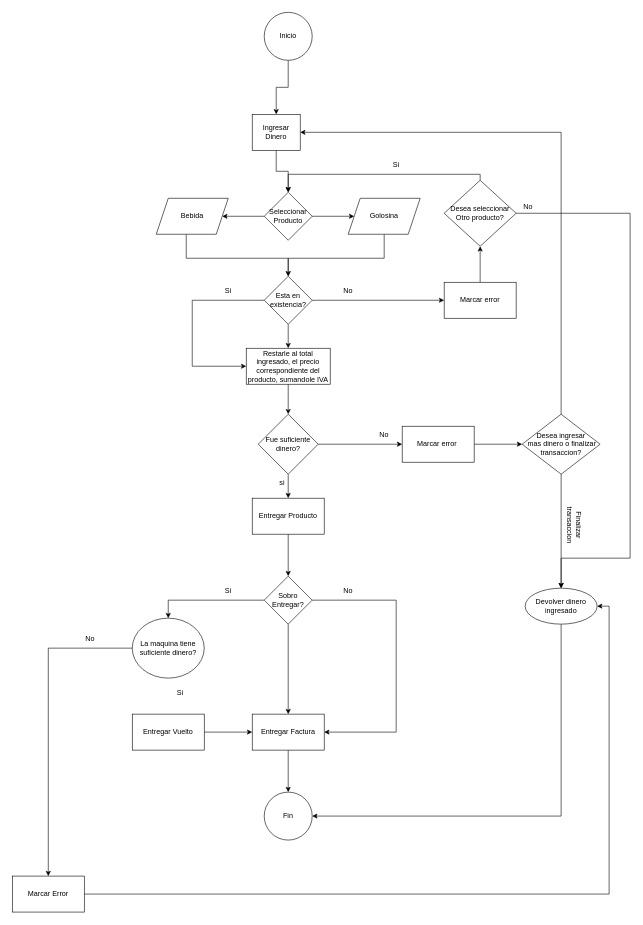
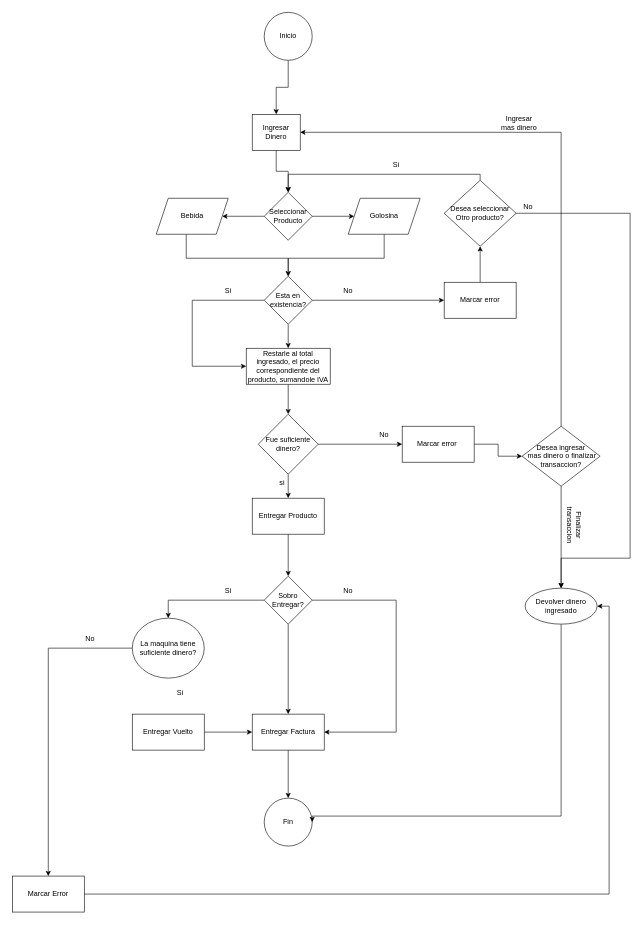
  <mxCell id="0" />
  <mxCell id="1" parent="0" />
  <mxCell id="2" value="" style="edgeStyle=orthogonalEdgeStyle;rounded=0;orthogonalLoop=1;jettySize=auto;html=1;" edge="1" parent="1" source="3" target="5"><mxGeometry relative="1" as="geometry" /></mxCell>
  <mxCell id="3" value="Inicio" style="ellipse;whiteSpace=wrap;html=1;aspect=fixed;" vertex="1" parent="1"><mxGeometry x="440" y="20" width="80" height="80" as="geometry" /></mxCell>
  <mxCell id="4" value="" style="edgeStyle=orthogonalEdgeStyle;rounded=0;orthogonalLoop=1;jettySize=auto;html=1;" edge="1" parent="1" source="5" target="8"><mxGeometry relative="1" as="geometry" /></mxCell>
  <mxCell id="5" value="Ingresar Dinero" style="whiteSpace=wrap;html=1;" vertex="1" parent="1"><mxGeometry x="420" y="190" width="80" height="60" as="geometry" /></mxCell>
  <mxCell id="6" style="edgeStyle=orthogonalEdgeStyle;rounded=0;orthogonalLoop=1;jettySize=auto;html=1;entryX=1;entryY=0.5;entryDx=0;entryDy=0;" edge="1" parent="1" source="8" target="12"><mxGeometry relative="1" as="geometry" /></mxCell>
  <mxCell id="7" style="edgeStyle=orthogonalEdgeStyle;rounded=0;orthogonalLoop=1;jettySize=auto;html=1;" edge="1" parent="1" source="8" target="10"><mxGeometry relative="1" as="geometry" /></mxCell>
  <mxCell id="8" value="Seleccionar Producto" style="rhombus;whiteSpace=wrap;html=1;" vertex="1" parent="1"><mxGeometry x="440" y="320" width="80" height="80" as="geometry" /></mxCell>
  <mxCell id="9" style="edgeStyle=orthogonalEdgeStyle;rounded=0;orthogonalLoop=1;jettySize=auto;html=1;entryX=0.5;entryY=0;entryDx=0;entryDy=0;endArrow=open;" edge="1" parent="1" source="10" target="36"><mxGeometry relative="1" as="geometry"><mxPoint x="540" y="500" as="targetPoint" /><Array as="points"><mxPoint x="640" y="430" /><mxPoint x="480" y="430" /></Array></mxGeometry></mxCell>
  <mxCell id="10" value="Golosina" style="shape=parallelogram;perimeter=parallelogramPerimeter;whiteSpace=wrap;html=1;fixedSize=1;" vertex="1" parent="1"><mxGeometry x="580" y="330" width="120" height="60" as="geometry" /></mxCell>
  <mxCell id="11" style="edgeStyle=orthogonalEdgeStyle;rounded=0;orthogonalLoop=1;jettySize=auto;html=1;entryX=0.5;entryY=0;entryDx=0;entryDy=0;" edge="1" parent="1" source="12" target="36"><mxGeometry relative="1" as="geometry"><mxPoint x="420" y="500" as="targetPoint" /><Array as="points"><mxPoint x="310" y="430" /><mxPoint x="480" y="430" /></Array></mxGeometry></mxCell>
  <mxCell id="12" value="Bebida" style="shape=parallelogram;perimeter=parallelogramPerimeter;whiteSpace=wrap;html=1;fixedSize=1;" vertex="1" parent="1"><mxGeometry x="260" y="330" width="120" height="60" as="geometry" /></mxCell>
  <mxCell id="13" value="" style="edgeStyle=orthogonalEdgeStyle;rounded=0;orthogonalLoop=1;jettySize=auto;html=1;exitX=0.5;exitY=1;exitDx=0;exitDy=0;" edge="1" parent="1" source="36" target="15"><mxGeometry relative="1" as="geometry"><mxPoint x="480" y="530" as="sourcePoint" /></mxGeometry></mxCell>
  <mxCell id="14" value="" style="edgeStyle=orthogonalEdgeStyle;rounded=0;orthogonalLoop=1;jettySize=auto;html=1;" edge="1" parent="1" source="15" target="25"><mxGeometry relative="1" as="geometry" /></mxCell>
  <mxCell id="15" value="Restarle al total ingresado, el precio correspondiente del producto, sumandole IVA" style="whiteSpace=wrap;html=1;rounded=0;" vertex="1" parent="1"><mxGeometry x="410" y="580" width="140" height="60" as="geometry" /></mxCell>
  <mxCell id="16" value="" style="edgeStyle=orthogonalEdgeStyle;rounded=0;orthogonalLoop=1;jettySize=auto;html=1;" edge="1" parent="1" source="17" target="21"><mxGeometry relative="1" as="geometry" /></mxCell>
  <mxCell id="17" value="Entregar Producto" style="whiteSpace=wrap;html=1;rounded=0;" vertex="1" parent="1"><mxGeometry x="420" y="830" width="120" height="60" as="geometry" /></mxCell>
  <mxCell id="18" value="" style="edgeStyle=orthogonalEdgeStyle;rounded=0;orthogonalLoop=1;jettySize=auto;html=1;entryX=0.5;entryY=0;entryDx=0;entryDy=0;" edge="1" parent="1" source="21" target="50"><mxGeometry relative="1" as="geometry"><mxPoint x="280" y="1060" as="targetPoint" /></mxGeometry></mxCell>
  <mxCell id="19" value="" style="edgeStyle=orthogonalEdgeStyle;rounded=0;orthogonalLoop=1;jettySize=auto;html=1;entryX=1;entryY=0.5;entryDx=0;entryDy=0;" edge="1" parent="1" source="21" target="33"><mxGeometry relative="1" as="geometry"><mxPoint x="520" y="1140" as="targetPoint" /><Array as="points"><mxPoint x="660" y="1000" /><mxPoint x="660" y="1220" /></Array></mxGeometry></mxCell>
  <mxCell id="20" value="" style="edgeStyle=orthogonalEdgeStyle;rounded=0;orthogonalLoop=1;jettySize=auto;html=1;" edge="1" parent="1" source="21" target="33"><mxGeometry relative="1" as="geometry" /></mxCell>
  <mxCell id="21" value="Sobro Entregar?" style="rhombus;whiteSpace=wrap;html=1;rounded=0;" vertex="1" parent="1"><mxGeometry x="440" y="960" width="80" height="80" as="geometry" /></mxCell>
- <mxCell id="22" value="Fin" style="ellipse;whiteSpace=wrap;html=1;rounded=0;" vertex="1" parent="1"><mxGeometry x="440" y="1320" width="80" height="80" as="geometry" /></mxCell>
+ <mxCell id="22" value="Fin" style="ellipse;whiteSpace=wrap;html=1;rounded=0;" vertex="1" parent="1"><mxGeometry x="440" y="1330" width="80" height="80" as="geometry" /></mxCell>
  <mxCell id="23" value="" style="edgeStyle=orthogonalEdgeStyle;rounded=0;orthogonalLoop=1;jettySize=auto;html=1;entryX=0;entryY=0.5;entryDx=0;entryDy=0;" edge="1" parent="1" source="25" target="27"><mxGeometry relative="1" as="geometry"><mxPoint x="610" y="740" as="targetPoint" /></mxGeometry></mxCell>
  <mxCell id="24" style="edgeStyle=orthogonalEdgeStyle;rounded=0;orthogonalLoop=1;jettySize=auto;html=1;" edge="1" parent="1" source="25" target="17"><mxGeometry relative="1" as="geometry" /></mxCell>
  <mxCell id="25" value="Fue suficiente dinero?" style="rhombus;whiteSpace=wrap;html=1;rounded=0;" vertex="1" parent="1"><mxGeometry x="430" y="690" width="100" height="100" as="geometry" /></mxCell>
  <mxCell id="26" value="" style="edgeStyle=orthogonalEdgeStyle;rounded=0;orthogonalLoop=1;jettySize=auto;html=1;" edge="1" parent="1" source="27" target="43"><mxGeometry relative="1" as="geometry" /></mxCell>
  <mxCell id="27" value="Marcar error&amp;nbsp;" style="whiteSpace=wrap;html=1;rounded=0;" vertex="1" parent="1"><mxGeometry x="670" y="710" width="120" height="60" as="geometry" /></mxCell>
  <mxCell id="28" value="si" style="text;html=1;strokeColor=none;fillColor=none;align=center;verticalAlign=middle;whiteSpace=wrap;rounded=0;" vertex="1" parent="1"><mxGeometry x="440" y="790" width="60" height="30" as="geometry" /></mxCell>
  <mxCell id="29" value="No" style="text;html=1;strokeColor=none;fillColor=none;align=center;verticalAlign=middle;whiteSpace=wrap;rounded=0;" vertex="1" parent="1"><mxGeometry x="610" y="710" width="60" height="30" as="geometry" /></mxCell>
  <mxCell id="30" value="Si" style="text;html=1;strokeColor=none;fillColor=none;align=center;verticalAlign=middle;whiteSpace=wrap;rounded=0;" vertex="1" parent="1"><mxGeometry x="350" y="970" width="60" height="30" as="geometry" /></mxCell>
  <mxCell id="31" value="No" style="text;html=1;strokeColor=none;fillColor=none;align=center;verticalAlign=middle;whiteSpace=wrap;rounded=0;" vertex="1" parent="1"><mxGeometry x="550" y="970" width="60" height="30" as="geometry" /></mxCell>
  <mxCell id="32" style="edgeStyle=orthogonalEdgeStyle;rounded=0;orthogonalLoop=1;jettySize=auto;html=1;" edge="1" parent="1" source="33" target="22"><mxGeometry relative="1" as="geometry" /></mxCell>
  <mxCell id="33" value="Entregar Factura" style="whiteSpace=wrap;html=1;rounded=0;" vertex="1" parent="1"><mxGeometry x="420" y="1190" width="120" height="60" as="geometry" /></mxCell>
  <mxCell id="34" style="edgeStyle=orthogonalEdgeStyle;rounded=0;orthogonalLoop=1;jettySize=auto;html=1;entryX=0;entryY=0.5;entryDx=0;entryDy=0;" edge="1" parent="1" source="36" target="15"><mxGeometry relative="1" as="geometry"><mxPoint x="300" y="620" as="targetPoint" /><Array as="points"><mxPoint x="320" y="500" /><mxPoint x="320" y="610" /></Array></mxGeometry></mxCell>
  <mxCell id="35" value="" style="edgeStyle=orthogonalEdgeStyle;rounded=0;orthogonalLoop=1;jettySize=auto;html=1;" edge="1" parent="1" source="36" target="39"><mxGeometry relative="1" as="geometry" /></mxCell>
  <mxCell id="36" value="Esta en existencia?" style="rhombus;whiteSpace=wrap;html=1;" vertex="1" parent="1"><mxGeometry x="440" y="460" width="80" height="80" as="geometry" /></mxCell>
  <mxCell id="37" value="Si" style="text;html=1;strokeColor=none;fillColor=none;align=center;verticalAlign=middle;whiteSpace=wrap;rounded=0;" vertex="1" parent="1"><mxGeometry x="350" y="470" width="60" height="30" as="geometry" /></mxCell>
  <mxCell id="38" value="" style="edgeStyle=orthogonalEdgeStyle;rounded=0;orthogonalLoop=1;jettySize=auto;html=1;" edge="1" parent="1" source="39" target="58"><mxGeometry relative="1" as="geometry" /></mxCell>
  <mxCell id="39" value="Marcar error" style="whiteSpace=wrap;html=1;" vertex="1" parent="1"><mxGeometry x="740" y="470" width="120" height="60" as="geometry" /></mxCell>
  <mxCell id="40" value="No" style="text;html=1;strokeColor=none;fillColor=none;align=center;verticalAlign=middle;whiteSpace=wrap;rounded=0;" vertex="1" parent="1"><mxGeometry x="550" y="470" width="60" height="30" as="geometry" /></mxCell>
  <mxCell id="41" value="" style="edgeStyle=orthogonalEdgeStyle;rounded=0;orthogonalLoop=1;jettySize=auto;html=1;" edge="1" parent="1" source="43" target="45"><mxGeometry relative="1" as="geometry" /></mxCell>
  <mxCell id="42" style="edgeStyle=orthogonalEdgeStyle;rounded=0;orthogonalLoop=1;jettySize=auto;html=1;entryX=1;entryY=0.5;entryDx=0;entryDy=0;" edge="1" parent="1" source="43" target="5"><mxGeometry relative="1" as="geometry"><Array as="points"><mxPoint x="935" y="220" /></Array></mxGeometry></mxCell>
- <mxCell id="43" value="Desea ingresar&lt;br&gt;&amp;nbsp;mas dinero o finalizar transaccion?" style="rhombus;whiteSpace=wrap;html=1;rounded=0;" vertex="1" parent="1"><mxGeometry x="870" y="690" width="130" height="100" as="geometry" /></mxCell>
+ <mxCell id="43" value="Desea ingresar&lt;br&gt;&amp;nbsp;mas dinero o finalizar transaccion?" style="rhombus;whiteSpace=wrap;html=1;rounded=0;" vertex="1" parent="1"><mxGeometry x="870" y="710" width="130" height="100" as="geometry" /></mxCell>
  <mxCell id="44" style="edgeStyle=orthogonalEdgeStyle;rounded=0;orthogonalLoop=1;jettySize=auto;html=1;entryX=1;entryY=0.5;entryDx=0;entryDy=0;" edge="1" parent="1" source="45" target="22"><mxGeometry relative="1" as="geometry"><Array as="points"><mxPoint x="935" y="1360" /></Array></mxGeometry></mxCell>
  <mxCell id="45" value="Devolver dinero ingresado" style="ellipse;whiteSpace=wrap;html=1;" vertex="1" parent="1"><mxGeometry x="875" y="980" width="120" height="60" as="geometry" /></mxCell>
  <mxCell id="46" value="Finalizar transaccion" style="text;html=1;strokeColor=none;fillColor=none;align=center;verticalAlign=middle;whiteSpace=wrap;rounded=0;rotation=90;" vertex="1" parent="1"><mxGeometry x="927" y="860" width="60" height="30" as="geometry" /></mxCell>
+ <mxCell id="47" value="Ingresar mas dinero" style="text;html=1;strokeColor=none;fillColor=none;align=center;verticalAlign=middle;whiteSpace=wrap;rounded=0;" vertex="1" parent="1"><mxGeometry x="830" y="190" width="70" height="30" as="geometry" /></mxCell>
  <mxCell id="48" value="" style="edgeStyle=orthogonalEdgeStyle;rounded=0;orthogonalLoop=1;jettySize=auto;html=1;exitX=1;exitY=0.5;exitDx=0;exitDy=0;" edge="1" parent="1" source="51" target="33"><mxGeometry relative="1" as="geometry"><mxPoint x="340" y="1220" as="sourcePoint" /></mxGeometry></mxCell>
  <mxCell id="49" value="" style="edgeStyle=orthogonalEdgeStyle;rounded=0;orthogonalLoop=1;jettySize=auto;html=1;" edge="1" parent="1" source="50" target="54"><mxGeometry relative="1" as="geometry" /></mxCell>
  <mxCell id="50" value="La maquina tiene suficiente dinero?" style="ellipse;whiteSpace=wrap;html=1;" vertex="1" parent="1"><mxGeometry x="220" y="1030" width="120" height="100" as="geometry" /></mxCell>
  <mxCell id="51" value="Entregar Vuelto" style="whiteSpace=wrap;html=1;rounded=0;" vertex="1" parent="1"><mxGeometry x="220" y="1190" width="120" height="60" as="geometry" /></mxCell>
  <mxCell id="52" value="Si" style="text;html=1;strokeColor=none;fillColor=none;align=center;verticalAlign=middle;whiteSpace=wrap;rounded=0;" vertex="1" parent="1"><mxGeometry x="270" y="1140" width="60" height="30" as="geometry" /></mxCell>
  <mxCell id="53" style="edgeStyle=orthogonalEdgeStyle;rounded=0;orthogonalLoop=1;jettySize=auto;html=1;entryX=1;entryY=0.5;entryDx=0;entryDy=0;" edge="1" parent="1" source="54" target="45"><mxGeometry relative="1" as="geometry" /></mxCell>
  <mxCell id="54" value="Marcar Error" style="whiteSpace=wrap;html=1;rounded=0;" vertex="1" parent="1"><mxGeometry x="20" y="1460" width="120" height="60" as="geometry" /></mxCell>
  <mxCell id="55" value="No" style="text;html=1;strokeColor=none;fillColor=none;align=center;verticalAlign=middle;whiteSpace=wrap;rounded=0;" vertex="1" parent="1"><mxGeometry x="120" y="1050" width="60" height="30" as="geometry" /></mxCell>
  <mxCell id="56" style="edgeStyle=orthogonalEdgeStyle;rounded=0;orthogonalLoop=1;jettySize=auto;html=1;entryX=0.5;entryY=0;entryDx=0;entryDy=0;" edge="1" parent="1" source="58" target="8"><mxGeometry relative="1" as="geometry"><Array as="points"><mxPoint x="800" y="290" /><mxPoint x="480" y="290" /></Array></mxGeometry></mxCell>
  <mxCell id="57" style="edgeStyle=orthogonalEdgeStyle;rounded=0;orthogonalLoop=1;jettySize=auto;html=1;entryX=0.5;entryY=0;entryDx=0;entryDy=0;" edge="1" parent="1" source="58" target="45"><mxGeometry relative="1" as="geometry"><Array as="points"><mxPoint x="1050" y="355" /><mxPoint x="1050" y="930" /><mxPoint x="935" y="930" /></Array></mxGeometry></mxCell>
  <mxCell id="58" value="Desea seleccionar Otro producto?" style="rhombus;whiteSpace=wrap;html=1;" vertex="1" parent="1"><mxGeometry x="740" y="300" width="120" height="110" as="geometry" /></mxCell>
  <mxCell id="59" value="Si" style="text;html=1;strokeColor=none;fillColor=none;align=center;verticalAlign=middle;whiteSpace=wrap;rounded=0;" vertex="1" parent="1"><mxGeometry x="630" y="260" width="60" height="30" as="geometry" /></mxCell>
  <mxCell id="60" value="No" style="text;html=1;strokeColor=none;fillColor=none;align=center;verticalAlign=middle;whiteSpace=wrap;rounded=0;" vertex="1" parent="1"><mxGeometry x="850" y="330" width="60" height="30" as="geometry" /></mxCell>
